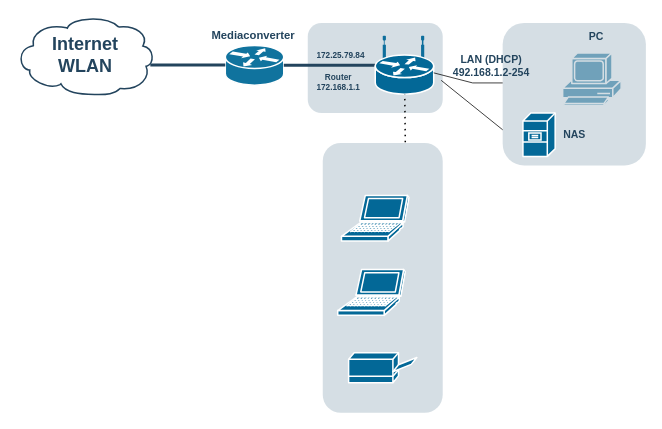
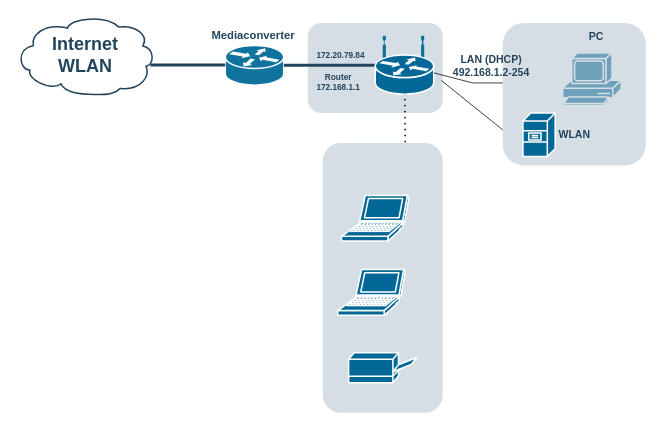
  <mxCell id="0" />
  <mxCell id="1" parent="0" />
  <mxCell id="2" value="" style="rounded=1;whiteSpace=wrap;html=1;strokeColor=none;fillColor=#BAC8D3;fontSize=24;fontColor=#23445D;align=center;opacity=60;" parent="1" vertex="1"><mxGeometry x="410" y="30" width="180" height="120" as="geometry" /></mxCell>
  <mxCell id="3" value="" style="rounded=1;whiteSpace=wrap;html=1;strokeColor=none;fillColor=#BAC8D3;fontSize=24;fontColor=#23445D;align=center;opacity=60;" parent="1" vertex="1"><mxGeometry x="430" y="190" width="160" height="360" as="geometry" /></mxCell>
  <mxCell id="4" value="Internet&lt;br&gt;WLAN" style="shape=mxgraph.cisco.storage.cloud;html=1;dashed=0;strokeColor=#23445D;fillColor=#ffffff;strokeWidth=2;fontFamily=Helvetica;fontSize=24;fontColor=#23445D;align=center;fontStyle=1" parent="1" vertex="1"><mxGeometry x="20" y="20" width="186" height="106" as="geometry" /></mxCell>
  <mxCell id="5" value="" style="shape=mxgraph.cisco.routers.router;html=1;dashed=0;fillColor=#10739E;strokeColor=#ffffff;strokeWidth=2;verticalLabelPosition=bottom;verticalAlign=top;fontFamily=Helvetica;fontSize=36;fontColor=#FFB366" parent="1" vertex="1"><mxGeometry x="300" y="60" width="78" height="53" as="geometry" /></mxCell>
  <mxCell id="6" value="" style="elbow=horizontal;endArrow=none;html=1;strokeColor=#23445D;endFill=0;strokeWidth=4;rounded=1;" parent="1" source="7" target="5" edge="1"><mxGeometry width="100" height="100" relative="1" as="geometry"><mxPoint x="850" y="180" as="sourcePoint" /><mxPoint x="1150.278" y="200.083" as="targetPoint" /></mxGeometry></mxCell>
  <mxCell id="7" value="" style="shape=mxgraph.cisco.routers.wireless_router;sketch=0;html=1;pointerEvents=1;dashed=0;fillColor=#036897;strokeColor=#ffffff;strokeWidth=2;verticalLabelPosition=bottom;verticalAlign=top;align=center;outlineConnect=0;fontFamily=Helvetica;" vertex="1" parent="1"><mxGeometry x="500" y="48" width="78" height="77" as="geometry" /></mxCell>
  <mxCell id="8" value="&lt;div style=&quot;text-align: center&quot;&gt;&lt;span&gt;&lt;font color=&quot;#23445d&quot; face=&quot;helvetica&quot; size=&quot;1&quot;&gt;&lt;b style=&quot;line-height: 1.3 ; font-size: 15px&quot;&gt;Mediaconverter&lt;/b&gt;&lt;/font&gt;&lt;/span&gt;&lt;/div&gt;" style="text;whiteSpace=wrap;html=1;fontFamily=Helvetica;" vertex="1" parent="1"><mxGeometry x="280" y="30" width="110" height="50" as="geometry" /></mxCell>
  <mxCell id="9" value="" style="elbow=horizontal;endArrow=none;html=1;strokeColor=#23445D;endFill=0;strokeWidth=4;rounded=1;" edge="1" parent="1"><mxGeometry width="100" height="100" relative="1" as="geometry"><mxPoint x="300" y="86" as="sourcePoint" /><mxPoint x="200" y="86" as="targetPoint" /></mxGeometry></mxCell>
- <mxCell id="10" value="&lt;div style=&quot;text-align: center; font-size: 11px;&quot;&gt;&lt;span style=&quot;font-size: 11px;&quot;&gt;&lt;font color=&quot;#23445d&quot; face=&quot;helvetica&quot; style=&quot;font-size: 11px;&quot;&gt;&lt;b style=&quot;font-size: 11px;&quot;&gt;172.25.79.84&lt;/b&gt;&lt;/font&gt;&lt;/span&gt;&lt;/div&gt;" style="text;whiteSpace=wrap;html=1;fontFamily=Helvetica;fontSize=11;" vertex="1" parent="1"><mxGeometry x="420" y="60" width="110" height="50" as="geometry" /></mxCell>
+ <mxCell id="10" value="&lt;div style=&quot;text-align: center; font-size: 11px;&quot;&gt;&lt;span style=&quot;font-size: 11px;&quot;&gt;&lt;font color=&quot;#23445d&quot; face=&quot;helvetica&quot; style=&quot;font-size: 11px;&quot;&gt;&lt;b style=&quot;font-size: 11px;&quot;&gt;172.20.79.84&lt;/b&gt;&lt;/font&gt;&lt;/span&gt;&lt;/div&gt;" style="text;whiteSpace=wrap;html=1;fontFamily=Helvetica;fontSize=11;" vertex="1" parent="1"><mxGeometry x="420" y="60" width="110" height="50" as="geometry" /></mxCell>
  <mxCell id="11" value="" style="endArrow=none;dashed=1;html=1;dashPattern=1 3;strokeWidth=2;rounded=0;fontFamily=Helvetica;fontSize=11;exitX=0.688;exitY=-0.002;exitDx=0;exitDy=0;exitPerimeter=0;" edge="1" parent="1" source="3" target="7"><mxGeometry width="50" height="50" relative="1" as="geometry"><mxPoint x="620" y="310" as="sourcePoint" /><mxPoint x="670" y="260" as="targetPoint" /></mxGeometry></mxCell>
  <mxCell id="12" value="" style="shape=mxgraph.cisco.computers_and_peripherals.laptop;sketch=0;html=1;pointerEvents=1;dashed=0;fillColor=#036897;strokeColor=#ffffff;strokeWidth=2;verticalLabelPosition=bottom;verticalAlign=top;align=center;outlineConnect=0;fontFamily=Helvetica;" vertex="1" parent="1"><mxGeometry x="455" y="260" width="90" height="61" as="geometry" /></mxCell>
  <mxCell id="13" value="" style="shape=mxgraph.cisco.computers_and_peripherals.laptop;sketch=0;html=1;pointerEvents=1;dashed=0;fillColor=#036897;strokeColor=#ffffff;strokeWidth=2;verticalLabelPosition=bottom;verticalAlign=top;align=center;outlineConnect=0;fontFamily=Helvetica;" vertex="1" parent="1"><mxGeometry x="450" y="359" width="90" height="61" as="geometry" /></mxCell>
  <mxCell id="14" value="" style="shape=mxgraph.cisco.computers_and_peripherals.pc;sketch=0;html=1;pointerEvents=1;dashed=0;fillColor=#036897;strokeColor=#ffffff;strokeWidth=2;verticalLabelPosition=bottom;verticalAlign=top;align=center;outlineConnect=0;fontFamily=Helvetica;fontSize=11;" vertex="1" parent="1"><mxGeometry x="750" y="70" width="78" height="70" as="geometry" /></mxCell>
  <mxCell id="15" value="" style="rounded=1;whiteSpace=wrap;html=1;strokeColor=none;fillColor=#BAC8D3;fontSize=24;fontColor=#23445D;align=center;opacity=60;" vertex="1" parent="1"><mxGeometry x="670" y="30" width="191" height="190" as="geometry" /></mxCell>
  <mxCell id="16" value="&lt;font color=&quot;#23445d&quot;&gt;LAN (DHCP) 492.168.1.2-254&lt;/font&gt;" style="rounded=1;whiteSpace=wrap;html=1;strokeColor=none;fillColor=none;fontSize=14;fontColor=#742B21;align=center;fontStyle=1" vertex="1" parent="1"><mxGeometry x="600" y="77" width="110" height="19" as="geometry" /></mxCell>
  <mxCell id="17" value="&lt;div style=&quot;text-align: center ; font-size: 11px&quot;&gt;&lt;span style=&quot;font-size: 11px&quot;&gt;&lt;font color=&quot;#23445d&quot; face=&quot;helvetica&quot; style=&quot;font-size: 11px&quot;&gt;&lt;b style=&quot;font-size: 11px&quot;&gt;Router&lt;/b&gt;&lt;/font&gt;&lt;/span&gt;&lt;/div&gt;&lt;div style=&quot;text-align: center ; font-size: 11px&quot;&gt;&lt;span style=&quot;font-size: 11px&quot;&gt;&lt;font color=&quot;#23445d&quot; face=&quot;helvetica&quot; style=&quot;font-size: 11px&quot;&gt;&lt;b style=&quot;font-size: 11px&quot;&gt;172.168.1.1&lt;/b&gt;&lt;/font&gt;&lt;/span&gt;&lt;/div&gt;" style="text;whiteSpace=wrap;html=1;fontFamily=Helvetica;fontSize=11;" vertex="1" parent="1"><mxGeometry x="420" y="90" width="110" height="50" as="geometry" /></mxCell>
  <mxCell id="18" value="" style="shape=mxgraph.cisco.computers_and_peripherals.printer;sketch=0;html=1;pointerEvents=1;dashed=0;fillColor=#036897;strokeColor=#ffffff;strokeWidth=2;verticalLabelPosition=bottom;verticalAlign=top;align=center;outlineConnect=0;fontFamily=Helvetica;fontSize=11;" vertex="1" parent="1"><mxGeometry x="464.5" y="470" width="91" height="40" as="geometry" /></mxCell>
  <mxCell id="19" value="" style="endArrow=none;html=1;rounded=0;fontFamily=Helvetica;fontSize=11;" edge="1" parent="1" source="7"><mxGeometry width="50" height="50" relative="1" as="geometry"><mxPoint x="586.347" y="135" as="sourcePoint" /><mxPoint x="670" y="110" as="targetPoint" /><Array as="points"><mxPoint x="630" y="110" /></Array></mxGeometry></mxCell>
  <mxCell id="20" value="" style="shape=mxgraph.cisco.servers.file_server;sketch=0;html=1;pointerEvents=1;dashed=0;fillColor=#036897;strokeColor=#ffffff;strokeWidth=2;verticalLabelPosition=bottom;verticalAlign=top;align=center;outlineConnect=0;fontFamily=Helvetica;fontSize=11;" vertex="1" parent="1"><mxGeometry x="697" y="150" width="43" height="58" as="geometry" /></mxCell>
  <mxCell id="21" value="" style="endArrow=none;html=1;rounded=0;fontFamily=Helvetica;fontSize=11;entryX=0;entryY=0.75;entryDx=0;entryDy=0;" edge="1" parent="1" target="15"><mxGeometry width="50" height="50" relative="1" as="geometry"><mxPoint x="588" y="106.571" as="sourcePoint" /><mxPoint x="640" y="180" as="targetPoint" /><Array as="points" /></mxGeometry></mxCell>
- <mxCell id="22" value="&lt;font color=&quot;#23445d&quot;&gt;NAS&lt;/font&gt;" style="rounded=1;whiteSpace=wrap;html=1;strokeColor=none;fillColor=none;fontSize=14;fontColor=#742B21;align=center;fontStyle=1" vertex="1" parent="1"><mxGeometry x="710.5" y="169.5" width="110" height="19" as="geometry" /></mxCell>
+ <mxCell id="22" value="&lt;font color=&quot;#23445d&quot;&gt;WLAN&lt;/font&gt;" style="rounded=1;whiteSpace=wrap;html=1;strokeColor=none;fillColor=none;fontSize=14;fontColor=#742B21;align=center;fontStyle=1" vertex="1" parent="1"><mxGeometry x="710.5" y="169.5" width="110" height="19" as="geometry" /></mxCell>
  <mxCell id="23" value="&lt;font color=&quot;#23445d&quot;&gt;PC&lt;/font&gt;" style="rounded=1;whiteSpace=wrap;html=1;strokeColor=none;fillColor=none;fontSize=14;fontColor=#742B21;align=center;fontStyle=1" vertex="1" parent="1"><mxGeometry x="740" y="38" width="110" height="19" as="geometry" /></mxCell>
